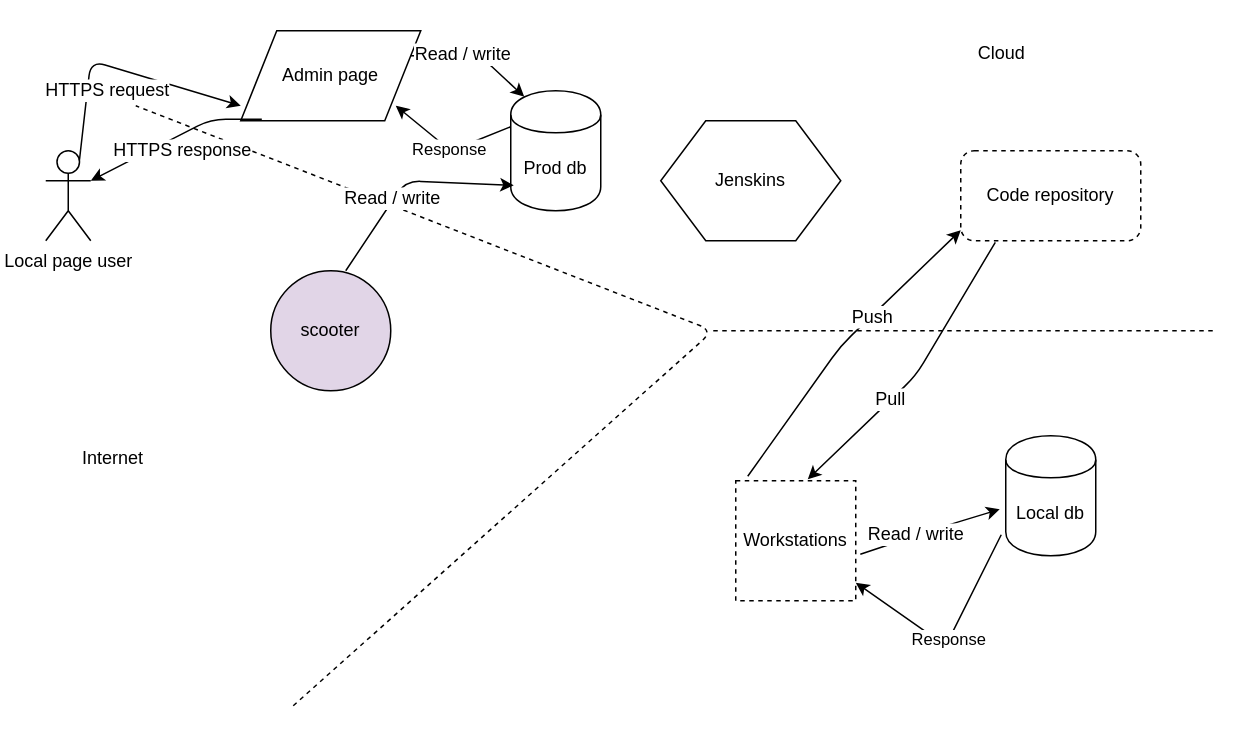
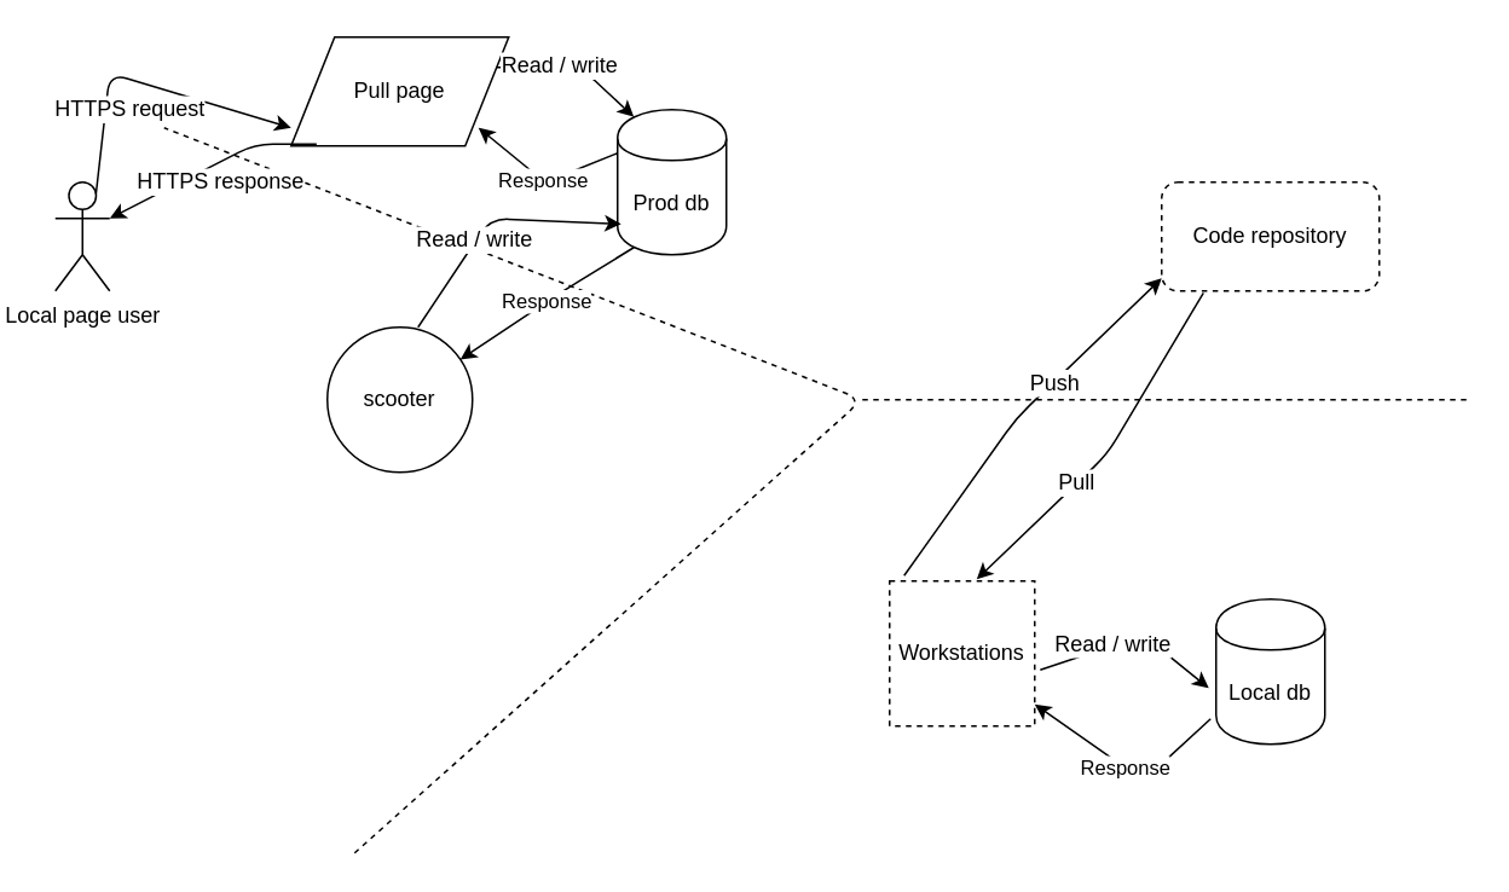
  <mxCell id="0" />
  <mxCell id="1" parent="0" />
  <mxCell id="2" value="" style="endArrow=none;dashed=1;html=1;" edge="1" parent="1"><mxGeometry width="50" height="50" relative="1" as="geometry"><mxPoint x="195" y="470" as="sourcePoint" /><mxPoint x="90" y="70" as="targetPoint" /><Array as="points"><mxPoint x="475" y="220" /></Array></mxGeometry></mxCell>
  <mxCell id="3" value="" style="endArrow=none;dashed=1;html=1;" edge="1" parent="1"><mxGeometry width="50" height="50" relative="1" as="geometry"><mxPoint x="475" y="220" as="sourcePoint" /><mxPoint x="810" y="220" as="targetPoint" /></mxGeometry></mxCell>
- <mxCell id="4" value="Cloud" style="text;html=1;strokeColor=none;fillColor=none;align=center;verticalAlign=middle;whiteSpace=wrap;rounded=0;" vertex="1" parent="1"><mxGeometry x="610" y="20" width="115" height="30" as="geometry" /></mxCell>
- <mxCell id="5" value="Internet" style="text;html=1;strokeColor=none;fillColor=none;align=center;verticalAlign=middle;whiteSpace=wrap;rounded=0;" vertex="1" parent="1"><mxGeometry x="20" y="290" width="110" height="30" as="geometry" /></mxCell>
  <mxCell id="6" value="Workstations" style="whiteSpace=wrap;html=1;aspect=fixed;dashed=1;" vertex="1" parent="1"><mxGeometry x="490" y="320" width="80" height="80" as="geometry" /></mxCell>
  <mxCell id="7" value="Code repository" style="rounded=1;whiteSpace=wrap;html=1;dashed=1;" vertex="1" parent="1"><mxGeometry x="640" y="100" width="120" height="60" as="geometry" /></mxCell>
- <mxCell id="8" value="Local db&lt;br&gt;" style="shape=cylinder;whiteSpace=wrap;html=1;boundedLbl=1;backgroundOutline=1;" vertex="1" parent="1"><mxGeometry x="670" y="290" width="60" height="80" as="geometry" /></mxCell>
+ <mxCell id="8" value="Local db&lt;br&gt;" style="shape=cylinder;whiteSpace=wrap;html=1;boundedLbl=1;backgroundOutline=1;" vertex="1" parent="1"><mxGeometry x="670" y="330" width="60" height="80" as="geometry" /></mxCell>
  <mxCell id="9" value="Prod db" style="shape=cylinder;whiteSpace=wrap;html=1;boundedLbl=1;backgroundOutline=1;" vertex="1" parent="1"><mxGeometry x="340" y="60" width="60" height="80" as="geometry" /></mxCell>
- <mxCell id="10" value="scooter" style="ellipse;whiteSpace=wrap;html=1;aspect=fixed;fillColor=#e1d5e7;" vertex="1" parent="1"><mxGeometry x="180" y="180" width="80" height="80" as="geometry" /></mxCell>
+ <mxCell id="10" value="scooter" style="ellipse;whiteSpace=wrap;html=1;aspect=fixed;" vertex="1" parent="1"><mxGeometry x="180" y="180" width="80" height="80" as="geometry" /></mxCell>
  <mxCell id="11" value="" style="endArrow=classic;html=1;entryX=0.033;entryY=0.788;entryDx=0;entryDy=0;entryPerimeter=0;" edge="1" parent="1" target="9"><mxGeometry width="50" height="50" relative="1" as="geometry"><mxPoint x="230" y="180" as="sourcePoint" /><mxPoint x="280" y="130" as="targetPoint" /><Array as="points"><mxPoint x="270" y="120" /></Array></mxGeometry></mxCell>
  <mxCell id="12" value="Read / write" style="text;html=1;resizable=0;points=[];align=center;verticalAlign=middle;labelBackgroundColor=#ffffff;" vertex="1" connectable="0" parent="11"><mxGeometry x="-0.202" y="2" relative="1" as="geometry"><mxPoint y="1" as="offset" /></mxGeometry></mxCell>
+ <mxCell id="13" value="Response" style="endArrow=classic;html=1;exitX=0.15;exitY=0.95;exitDx=0;exitDy=0;exitPerimeter=0;" edge="1" parent="1" source="9" target="10"><mxGeometry width="50" height="50" relative="1" as="geometry"><mxPoint x="340" y="150" as="sourcePoint" /><mxPoint x="390" y="100" as="targetPoint" /><Array as="points"><mxPoint x="310" y="160" /></Array></mxGeometry></mxCell>
  <mxCell id="14" value="" style="endArrow=classic;html=1;entryX=0;entryY=0.883;entryDx=0;entryDy=0;entryPerimeter=0;exitX=0.1;exitY=-0.037;exitDx=0;exitDy=0;exitPerimeter=0;" edge="1" parent="1" source="6" target="7"><mxGeometry width="50" height="50" relative="1" as="geometry"><mxPoint x="500" y="330" as="sourcePoint" /><mxPoint x="550" y="280" as="targetPoint" /><Array as="points"><mxPoint x="560" y="230" /></Array></mxGeometry></mxCell>
  <mxCell id="15" value="Push" style="text;html=1;resizable=0;points=[];align=center;verticalAlign=middle;labelBackgroundColor=#ffffff;" vertex="1" connectable="0" parent="14"><mxGeometry x="0.242" relative="1" as="geometry"><mxPoint as="offset" /></mxGeometry></mxCell>
  <mxCell id="16" value="" style="endArrow=classic;html=1;entryX=0.6;entryY=-0.012;entryDx=0;entryDy=0;entryPerimeter=0;exitX=0.192;exitY=1.017;exitDx=0;exitDy=0;exitPerimeter=0;" edge="1" parent="1" source="7" target="6"><mxGeometry width="50" height="50" relative="1" as="geometry"><mxPoint x="640" y="250" as="sourcePoint" /><mxPoint x="690" y="200" as="targetPoint" /><Array as="points"><mxPoint x="610" y="250" /></Array></mxGeometry></mxCell>
  <mxCell id="17" value="Pull" style="text;html=1;resizable=0;points=[];align=center;verticalAlign=middle;labelBackgroundColor=#ffffff;" vertex="1" connectable="0" parent="16"><mxGeometry x="0.252" y="-1" relative="1" as="geometry"><mxPoint as="offset" /></mxGeometry></mxCell>
  <mxCell id="18" value="" style="endArrow=classic;html=1;entryX=-0.067;entryY=0.613;entryDx=0;entryDy=0;entryPerimeter=0;exitX=1.038;exitY=0.613;exitDx=0;exitDy=0;exitPerimeter=0;" edge="1" parent="1" source="6" target="8"><mxGeometry width="50" height="50" relative="1" as="geometry"><mxPoint x="667.5" y="332" as="sourcePoint" /><mxPoint x="769.5" y="240" as="targetPoint" /><Array as="points"><mxPoint x="630" y="350" /></Array></mxGeometry></mxCell>
  <mxCell id="19" value="Read / write" style="text;html=1;resizable=0;points=[];align=center;verticalAlign=middle;labelBackgroundColor=#ffffff;" vertex="1" connectable="0" parent="18"><mxGeometry x="-0.202" y="2" relative="1" as="geometry"><mxPoint y="1" as="offset" /></mxGeometry></mxCell>
  <mxCell id="20" value="Response" style="endArrow=classic;html=1;exitX=-0.05;exitY=0.825;exitDx=0;exitDy=0;exitPerimeter=0;" edge="1" parent="1" source="8" target="6"><mxGeometry width="50" height="50" relative="1" as="geometry"><mxPoint x="619" y="380" as="sourcePoint" /><mxPoint x="533.282" y="476.812" as="targetPoint" /><Array as="points"><mxPoint x="630" y="430" /></Array></mxGeometry></mxCell>
- <mxCell id="21" value="Jenskins&lt;br&gt;" style="shape=hexagon;perimeter=hexagonPerimeter2;whiteSpace=wrap;html=1;" vertex="1" parent="1"><mxGeometry x="440" y="80" width="120" height="80" as="geometry" /></mxCell>
  <mxCell id="22" value="Local page user&lt;br&gt;" style="shape=umlActor;verticalLabelPosition=bottom;labelBackgroundColor=#ffffff;verticalAlign=top;html=1;outlineConnect=0;" vertex="1" parent="1"><mxGeometry x="30" y="100" width="30" height="60" as="geometry" /></mxCell>
- <mxCell id="23" value="Admin page" style="shape=parallelogram;perimeter=parallelogramPerimeter;whiteSpace=wrap;html=1;" vertex="1" parent="1"><mxGeometry x="160" y="20" width="120" height="60" as="geometry" /></mxCell>
+ <mxCell id="23" value="Pull page" style="shape=parallelogram;perimeter=parallelogramPerimeter;whiteSpace=wrap;html=1;" vertex="1" parent="1"><mxGeometry x="160" y="20" width="120" height="60" as="geometry" /></mxCell>
  <mxCell id="24" value="" style="endArrow=classic;html=1;entryX=0.15;entryY=0.05;entryDx=0;entryDy=0;entryPerimeter=0;exitX=1;exitY=0.25;exitDx=0;exitDy=0;" edge="1" parent="1" source="23" target="9"><mxGeometry width="50" height="50" relative="1" as="geometry"><mxPoint x="258" y="110" as="sourcePoint" /><mxPoint x="370" y="53" as="targetPoint" /><Array as="points"><mxPoint x="320" y="37" /></Array></mxGeometry></mxCell>
  <mxCell id="25" value="Read / write" style="text;html=1;resizable=0;points=[];align=center;verticalAlign=middle;labelBackgroundColor=#ffffff;" vertex="1" connectable="0" parent="24"><mxGeometry x="-0.202" y="2" relative="1" as="geometry"><mxPoint y="1" as="offset" /></mxGeometry></mxCell>
  <mxCell id="26" value="Response" style="endArrow=classic;html=1;exitX=0;exitY=0.3;exitDx=0;exitDy=0;entryX=0.861;entryY=0.833;entryDx=0;entryDy=0;entryPerimeter=0;" edge="1" parent="1" source="9" target="23"><mxGeometry width="50" height="50" relative="1" as="geometry"><mxPoint x="359" y="146" as="sourcePoint" /><mxPoint x="263.282" y="207.812" as="targetPoint" /><Array as="points"><mxPoint x="300" y="100" /></Array></mxGeometry></mxCell>
  <mxCell id="27" value="" style="endArrow=classic;html=1;exitX=0.75;exitY=0.1;exitDx=0;exitDy=0;exitPerimeter=0;entryX=0;entryY=0.833;entryDx=0;entryDy=0;entryPerimeter=0;comic=0;" edge="1" parent="1" source="22" target="23"><mxGeometry width="50" height="50" relative="1" as="geometry"><mxPoint x="70" y="110" as="sourcePoint" /><mxPoint x="120" y="60" as="targetPoint" /><Array as="points"><mxPoint x="60" y="40" /></Array></mxGeometry></mxCell>
  <mxCell id="28" value="HTTPS request" style="text;html=1;resizable=0;points=[];align=center;verticalAlign=middle;labelBackgroundColor=#ffffff;" vertex="1" connectable="0" parent="27"><mxGeometry x="0.194" y="2" relative="1" as="geometry"><mxPoint x="-24.5" y="11.5" as="offset" /></mxGeometry></mxCell>
  <mxCell id="29" value="" style="endArrow=classic;html=1;exitX=0.117;exitY=0.983;exitDx=0;exitDy=0;exitPerimeter=0;entryX=1;entryY=0.333;entryDx=0;entryDy=0;entryPerimeter=0;" edge="1" parent="1" source="23" target="22"><mxGeometry width="50" height="50" relative="1" as="geometry"><mxPoint x="110" y="160" as="sourcePoint" /><mxPoint x="160" y="110" as="targetPoint" /><Array as="points"><mxPoint x="140" y="79" /></Array></mxGeometry></mxCell>
  <mxCell id="30" value="HTTPS response" style="text;html=1;resizable=0;points=[];align=center;verticalAlign=middle;labelBackgroundColor=#ffffff;" vertex="1" connectable="0" parent="29"><mxGeometry x="0.559" y="-1" relative="1" as="geometry"><mxPoint x="36.5" y="-7" as="offset" /></mxGeometry></mxCell>
